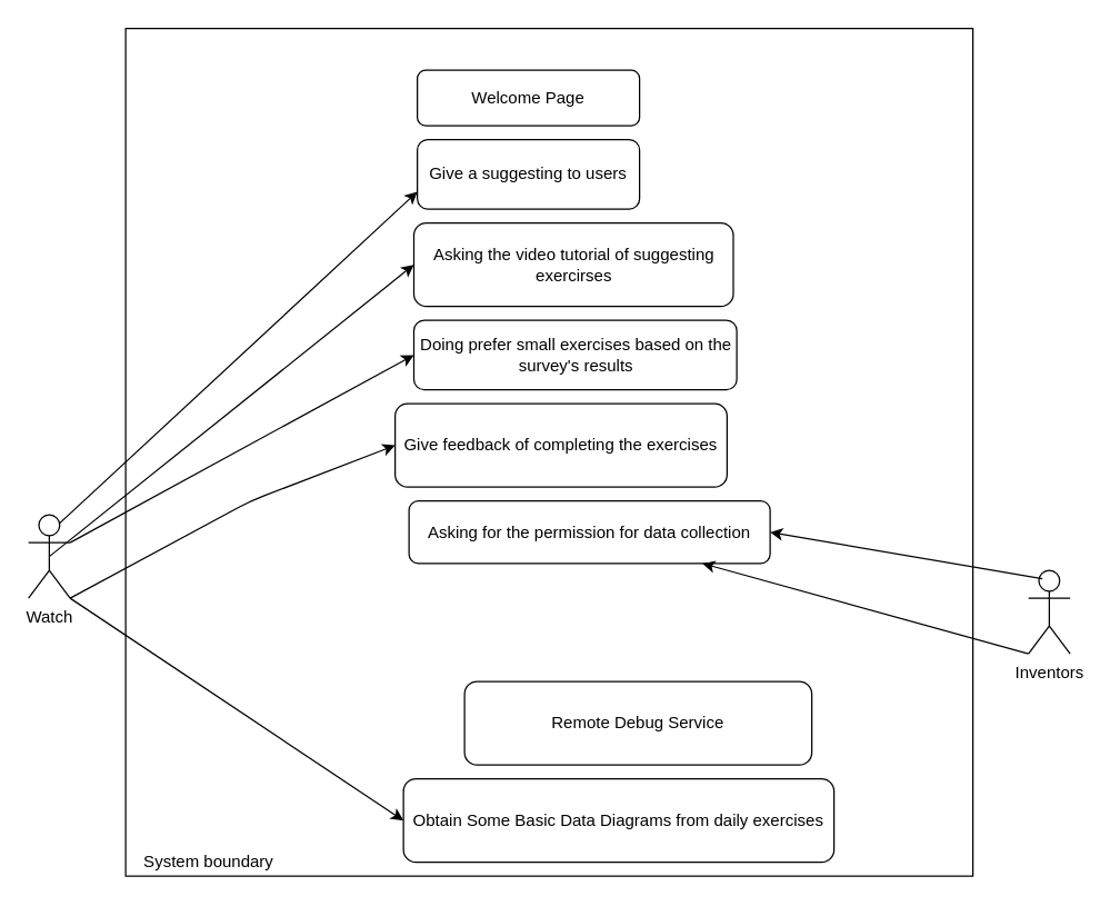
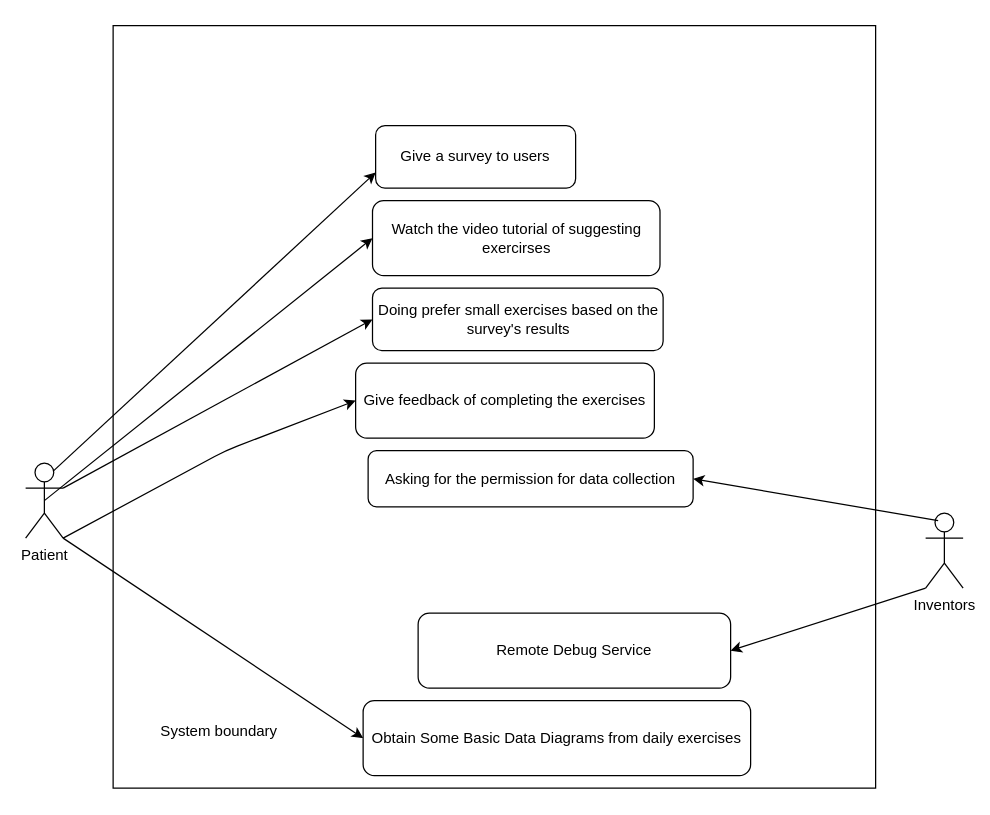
  <mxCell id="0" />
  <mxCell id="1" parent="0" />
  <mxCell id="2" value="" style="whiteSpace=wrap;html=1;aspect=fixed;" vertex="1" parent="1"><mxGeometry x="90" y="20" width="610" height="610" as="geometry" /></mxCell>
- <mxCell id="3" value="Watch" style="shape=umlActor;verticalLabelPosition=bottom;verticalAlign=top;html=1;outlineConnect=0;" vertex="1" parent="1"><mxGeometry x="20" y="370" width="30" height="60" as="geometry" /></mxCell>
- <mxCell id="4" value="System boundary" style="text;html=1;strokeColor=none;fillColor=none;align=center;verticalAlign=middle;whiteSpace=wrap;rounded=0;" vertex="1" parent="1"><mxGeometry x="90" y="610" width="120" height="20" as="geometry" /></mxCell>
- <mxCell id="5" value="Give a suggesting to users" style="rounded=1;whiteSpace=wrap;html=1;" vertex="1" parent="1"><mxGeometry x="300" y="100" width="160" height="50" as="geometry" /></mxCell>
+ <mxCell id="3" value="Patient" style="shape=umlActor;verticalLabelPosition=bottom;verticalAlign=top;html=1;outlineConnect=0;" vertex="1" parent="1"><mxGeometry x="20" y="370" width="30" height="60" as="geometry" /></mxCell>
+ <mxCell id="4" value="System boundary" style="text;html=1;strokeColor=none;fillColor=none;align=center;verticalAlign=middle;whiteSpace=wrap;rounded=0;" vertex="1" parent="1"><mxGeometry x="115" y="575" width="120" height="20" as="geometry" /></mxCell>
+ <mxCell id="5" value="Give a survey to users" style="rounded=1;whiteSpace=wrap;html=1;" vertex="1" parent="1"><mxGeometry x="300" y="100" width="160" height="50" as="geometry" /></mxCell>
  <mxCell id="6" value="" style="endArrow=classic;html=1;exitX=0.75;exitY=0.1;exitDx=0;exitDy=0;exitPerimeter=0;entryX=0;entryY=0.75;entryDx=0;entryDy=0;" edge="1" parent="1" source="3" target="5"><mxGeometry width="50" height="50" relative="1" as="geometry"><mxPoint x="370" y="360" as="sourcePoint" /><mxPoint x="420" y="310" as="targetPoint" /></mxGeometry></mxCell>
  <mxCell id="7" value="Inventors" style="shape=umlActor;verticalLabelPosition=bottom;verticalAlign=top;html=1;outlineConnect=0;" vertex="1" parent="1"><mxGeometry x="740" y="410" width="30" height="60" as="geometry" /></mxCell>
- <mxCell id="8" value="Welcome Page" style="rounded=1;whiteSpace=wrap;html=1;" vertex="1" parent="1"><mxGeometry x="300" y="50" width="160" height="40" as="geometry" /></mxCell>
  <mxCell id="9" value="Doing prefer small exercises based on the survey's results" style="rounded=1;whiteSpace=wrap;html=1;" vertex="1" parent="1"><mxGeometry x="297.5" y="230" width="232.5" height="50" as="geometry" /></mxCell>
- <mxCell id="10" value="Asking the video tutorial of suggesting exercirses " style="rounded=1;whiteSpace=wrap;html=1;" vertex="1" parent="1"><mxGeometry x="297.5" y="160" width="230" height="60" as="geometry" /></mxCell>
+ <mxCell id="10" value="Watch the video tutorial of suggesting exercirses " style="rounded=1;whiteSpace=wrap;html=1;" vertex="1" parent="1"><mxGeometry x="297.5" y="160" width="230" height="60" as="geometry" /></mxCell>
  <mxCell id="11" value="" style="endArrow=classic;html=1;exitX=0.5;exitY=0.5;exitDx=0;exitDy=0;exitPerimeter=0;entryX=0;entryY=0.5;entryDx=0;entryDy=0;" edge="1" parent="1" source="3" target="10"><mxGeometry width="50" height="50" relative="1" as="geometry"><mxPoint x="370" y="360" as="sourcePoint" /><mxPoint x="420" y="310" as="targetPoint" /></mxGeometry></mxCell>
  <mxCell id="12" value="" style="endArrow=classic;html=1;exitX=1;exitY=0.333;exitDx=0;exitDy=0;exitPerimeter=0;entryX=0;entryY=0.5;entryDx=0;entryDy=0;" edge="1" parent="1" source="3" target="9"><mxGeometry width="50" height="50" relative="1" as="geometry"><mxPoint x="370" y="360" as="sourcePoint" /><mxPoint x="420" y="310" as="targetPoint" /></mxGeometry></mxCell>
  <mxCell id="13" value="Give feedback of completing the exercises " style="rounded=1;whiteSpace=wrap;html=1;" vertex="1" parent="1"><mxGeometry x="284" y="290" width="239" height="60" as="geometry" /></mxCell>
  <mxCell id="14" value="" style="endArrow=classic;html=1;exitX=1;exitY=1;exitDx=0;exitDy=0;exitPerimeter=0;entryX=0;entryY=0.5;entryDx=0;entryDy=0;" edge="1" parent="1" source="3" target="13"><mxGeometry width="50" height="50" relative="1" as="geometry"><mxPoint x="370" y="360" as="sourcePoint" /><mxPoint x="420" y="310" as="targetPoint" /><Array as="points"><mxPoint x="180" y="360" /></Array></mxGeometry></mxCell>
  <mxCell id="15" value="Asking for the permission for data collection" style="rounded=1;whiteSpace=wrap;html=1;" vertex="1" parent="1"><mxGeometry x="294" y="360" width="260" height="45" as="geometry" /></mxCell>
  <mxCell id="16" value="" style="endArrow=classic;html=1;entryX=1;entryY=0.5;entryDx=0;entryDy=0;" edge="1" parent="1" target="15"><mxGeometry width="50" height="50" relative="1" as="geometry"><mxPoint x="750" y="416" as="sourcePoint" /><mxPoint x="420" y="310" as="targetPoint" /></mxGeometry></mxCell>
  <mxCell id="17" value="Remote Debug Service" style="rounded=1;whiteSpace=wrap;html=1;" vertex="1" parent="1"><mxGeometry x="334" y="490" width="250" height="60" as="geometry" /></mxCell>
- <mxCell id="18" value="" style="endArrow=classic;html=1;exitX=0;exitY=1;exitDx=0;exitDy=0;exitPerimeter=0;" edge="1" parent="1" source="7" target="15"><mxGeometry width="50" height="50" relative="1" as="geometry"><mxPoint x="370" y="360" as="sourcePoint" /><mxPoint x="420" y="310" as="targetPoint" /></mxGeometry></mxCell>
+ <mxCell id="18" value="" style="endArrow=classic;html=1;exitX=0;exitY=1;exitDx=0;exitDy=0;exitPerimeter=0;entryX=1;entryY=0.5;entryDx=0;entryDy=0;" edge="1" parent="1" source="7" target="17"><mxGeometry width="50" height="50" relative="1" as="geometry"><mxPoint x="370" y="360" as="sourcePoint" /><mxPoint x="420" y="310" as="targetPoint" /></mxGeometry></mxCell>
  <mxCell id="19" value="Obtain Some Basic Data Diagrams from daily exercises" style="rounded=1;whiteSpace=wrap;html=1;" vertex="1" parent="1"><mxGeometry x="290" y="560" width="310" height="60" as="geometry" /></mxCell>
  <mxCell id="20" value="" style="endArrow=classic;html=1;exitX=1;exitY=1;exitDx=0;exitDy=0;exitPerimeter=0;entryX=0;entryY=0.5;entryDx=0;entryDy=0;" edge="1" parent="1" source="3" target="19"><mxGeometry width="50" height="50" relative="1" as="geometry"><mxPoint x="370" y="380" as="sourcePoint" /><mxPoint x="420" y="330" as="targetPoint" /></mxGeometry></mxCell>
